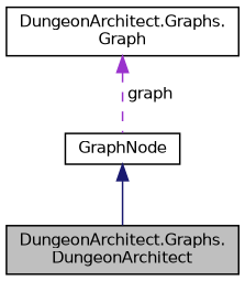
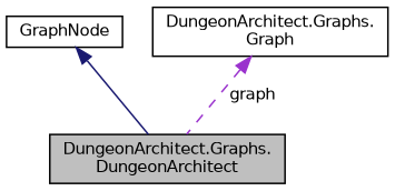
  digraph {
    node [color=black fillcolor=white fontname=Helvetica fontsize=10 shape=record style=filled]
    edge [dir=back fontname=Helvetica fontsize=10 labelfontname=Helvetica labelfontsize=10]
    n1 [fillcolor=grey75 fontcolor=black height=0.2 label="DungeonArchitect.Graphs.\lDungeonArchitect" width=0.4]
    n2 [height=0.2 label=GraphNode width=0.4]
    n3 [height=0.2 label="DungeonArchitect.Graphs.\lGraph" width=0.4]
    n2 -> n1 [color=midnightblue style=solid]
-   n3 -> n2 [color=darkorchid3 label=" graph" style=dashed]
+   n3 -> n1 [color=darkorchid3 label=" graph" style=dashed]
  }
